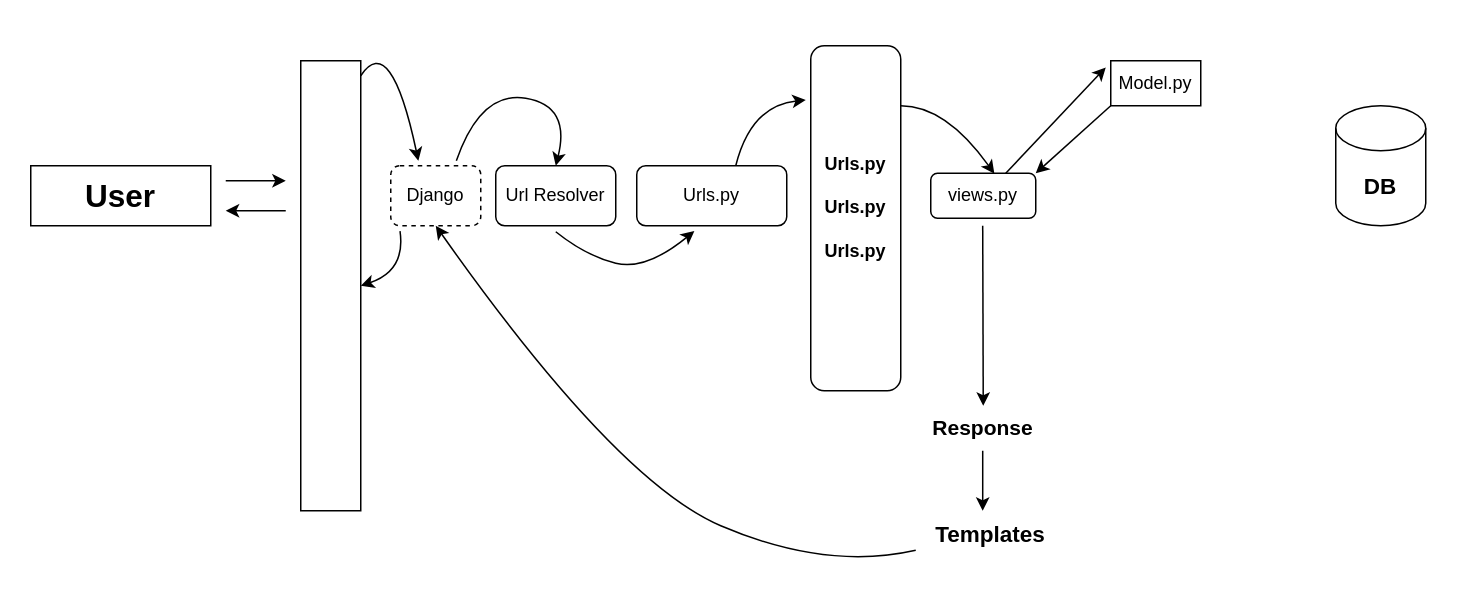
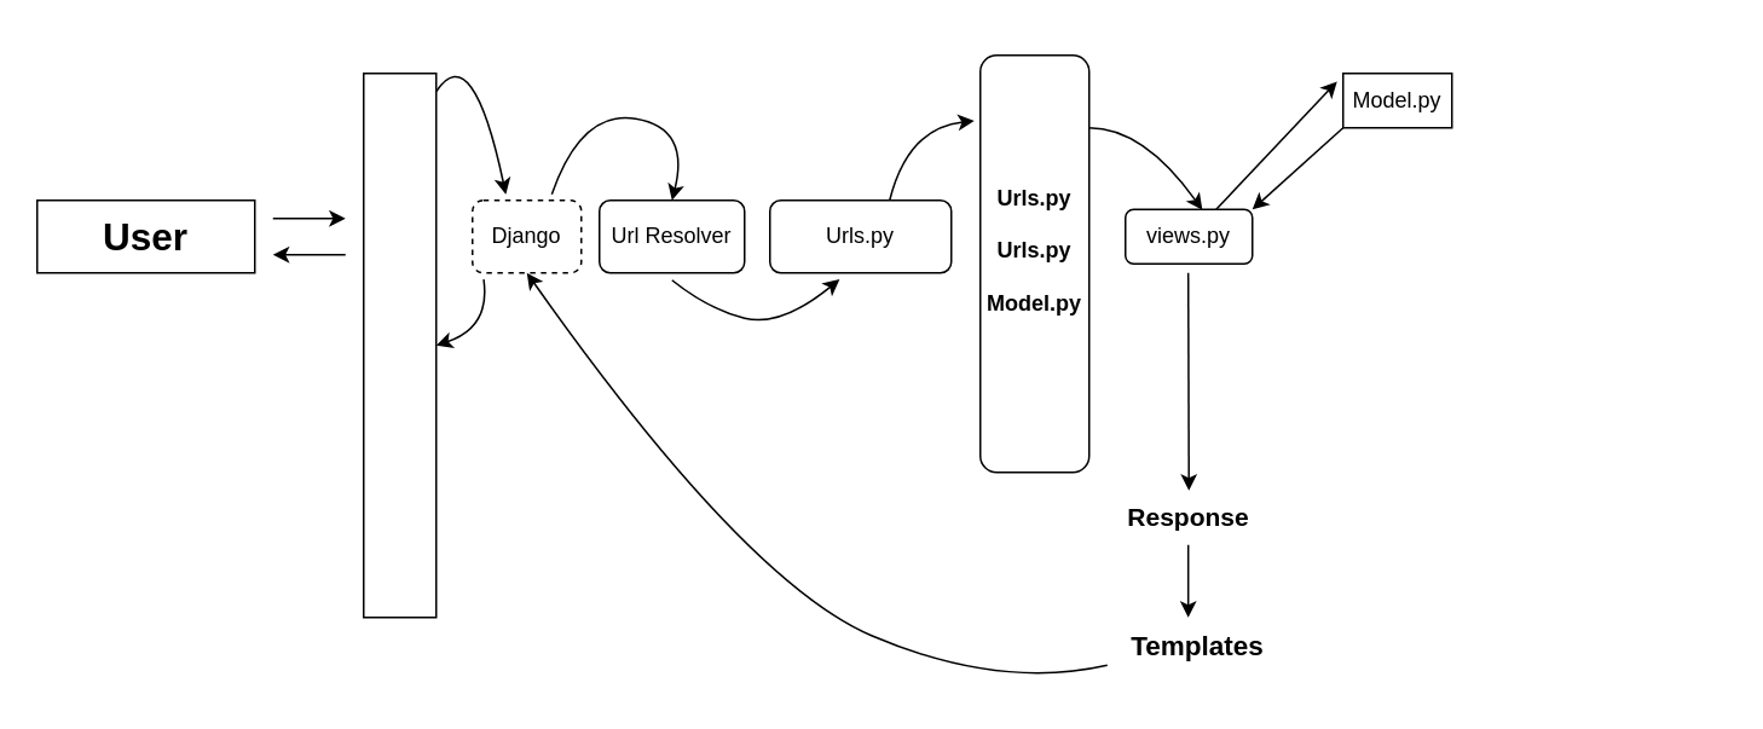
  <mxCell id="0" />
  <mxCell id="1" parent="0" />
  <mxCell id="2" value="&lt;b&gt;&lt;font style=&quot;font-size: 21px;&quot;&gt;User&lt;/font&gt;&lt;/b&gt;" style="rounded=0;whiteSpace=wrap;html=1;" vertex="1" parent="1"><mxGeometry x="20" y="110" width="120" height="40" as="geometry" /></mxCell>
  <mxCell id="3" value="" style="rounded=0;whiteSpace=wrap;html=1;" vertex="1" parent="1"><mxGeometry x="200" y="40" width="40" height="300" as="geometry" /></mxCell>
  <mxCell id="4" value="" style="endArrow=classic;html=1;rounded=0;" edge="1" parent="1"><mxGeometry width="50" height="50" relative="1" as="geometry"><mxPoint x="150" y="120" as="sourcePoint" /><mxPoint x="190" y="120" as="targetPoint" /></mxGeometry></mxCell>
  <mxCell id="5" value="" style="endArrow=classic;html=1;rounded=0;" edge="1" parent="1"><mxGeometry width="50" height="50" relative="1" as="geometry"><mxPoint x="190" y="140" as="sourcePoint" /><mxPoint x="150" y="140" as="targetPoint" /></mxGeometry></mxCell>
  <mxCell id="6" value="Django" style="rounded=1;whiteSpace=wrap;html=1;dashed=1;" vertex="1" parent="1"><mxGeometry x="260" y="110" width="60" height="40" as="geometry" /></mxCell>
  <mxCell id="7" value="" style="curved=1;endArrow=classic;html=1;rounded=0;exitX=0.729;exitY=-0.082;exitDx=0;exitDy=0;exitPerimeter=0;entryX=0.5;entryY=0;entryDx=0;entryDy=0;" edge="1" parent="1" source="6" target="8"><mxGeometry width="50" height="50" relative="1" as="geometry"><mxPoint x="390" y="110" as="sourcePoint" /><mxPoint x="440" y="107" as="targetPoint" /><Array as="points"><mxPoint x="320" y="60" /><mxPoint x="380" y="70" /></Array></mxGeometry></mxCell>
  <mxCell id="8" value="Url Resolver" style="rounded=1;whiteSpace=wrap;html=1;" vertex="1" parent="1"><mxGeometry x="330" y="110" width="80" height="40" as="geometry" /></mxCell>
  <mxCell id="9" value="" style="curved=1;endArrow=classic;html=1;rounded=0;exitX=0.103;exitY=1.089;exitDx=0;exitDy=0;exitPerimeter=0;entryX=1;entryY=0.5;entryDx=0;entryDy=0;" edge="1" parent="1" source="6" target="3"><mxGeometry width="50" height="50" relative="1" as="geometry"><mxPoint x="360" y="230" as="sourcePoint" /><mxPoint x="260" y="190" as="targetPoint" /><Array as="points"><mxPoint x="270" y="180" /></Array></mxGeometry></mxCell>
  <mxCell id="10" value="Urls.py" style="rounded=1;whiteSpace=wrap;html=1;" vertex="1" parent="1"><mxGeometry x="424" y="110" width="100" height="40" as="geometry" /></mxCell>
  <mxCell id="11" value="" style="curved=1;endArrow=classic;html=1;rounded=0;entryX=0.307;entryY=-0.082;entryDx=0;entryDy=0;entryPerimeter=0;" edge="1" parent="1" target="6"><mxGeometry width="50" height="50" relative="1" as="geometry"><mxPoint x="240" y="50" as="sourcePoint" /><mxPoint x="320.05" y="110" as="targetPoint" /><Array as="points"><mxPoint x="260" y="20" /></Array></mxGeometry></mxCell>
- <mxCell id="12" value="&lt;b&gt;Urls.py&lt;/b&gt;&lt;div&gt;&lt;b&gt;&lt;br&gt;&lt;/b&gt;&lt;/div&gt;&lt;div&gt;&lt;div&gt;&lt;b&gt;Urls.py&lt;/b&gt;&lt;/div&gt;&lt;div&gt;&lt;b&gt;&lt;br&gt;&lt;/b&gt;&lt;div&gt;&lt;b&gt;Urls.py&lt;/b&gt;&lt;div&gt;&lt;br&gt;&lt;/div&gt;&lt;/div&gt;&lt;/div&gt;&lt;/div&gt;" style="rounded=1;whiteSpace=wrap;html=1;" vertex="1" parent="1"><mxGeometry x="540" y="30" width="60" height="230" as="geometry" /></mxCell>
+ <mxCell id="12" value="&lt;b&gt;Urls.py&lt;/b&gt;&lt;div&gt;&lt;b&gt;&lt;br&gt;&lt;/b&gt;&lt;/div&gt;&lt;div&gt;&lt;div&gt;&lt;b&gt;Urls.py&lt;/b&gt;&lt;/div&gt;&lt;div&gt;&lt;b&gt;&lt;br&gt;&lt;/b&gt;&lt;div&gt;&lt;b&gt;Model.py&lt;/b&gt;&lt;div&gt;&lt;br&gt;&lt;/div&gt;&lt;/div&gt;&lt;/div&gt;&lt;/div&gt;" style="rounded=1;whiteSpace=wrap;html=1;" vertex="1" parent="1"><mxGeometry x="540" y="30" width="60" height="230" as="geometry" /></mxCell>
  <mxCell id="13" value="" style="curved=1;endArrow=classic;html=1;rounded=0;entryX=0.384;entryY=1.089;entryDx=0;entryDy=0;entryPerimeter=0;" edge="1" parent="1" target="10"><mxGeometry width="50" height="50" relative="1" as="geometry"><mxPoint x="370" y="154" as="sourcePoint" /><mxPoint x="460" y="160" as="targetPoint" /><Array as="points"><mxPoint x="390" y="170" /><mxPoint x="430" y="180" /></Array></mxGeometry></mxCell>
  <mxCell id="14" value="" style="curved=1;endArrow=classic;html=1;rounded=0;entryX=-0.055;entryY=0.157;entryDx=0;entryDy=0;entryPerimeter=0;" edge="1" parent="1" target="12"><mxGeometry width="50" height="50" relative="1" as="geometry"><mxPoint x="490" y="110" as="sourcePoint" /><mxPoint x="524" y="50" as="targetPoint" /><Array as="points"><mxPoint x="490" y="110" /><mxPoint x="500" y="70" /></Array></mxGeometry></mxCell>
  <mxCell id="15" value="views.py" style="rounded=1;whiteSpace=wrap;html=1;" vertex="1" parent="1"><mxGeometry x="620" y="115" width="70" height="30" as="geometry" /></mxCell>
  <mxCell id="16" value="" style="curved=1;endArrow=classic;html=1;rounded=0;entryX=0.606;entryY=0.01;entryDx=0;entryDy=0;entryPerimeter=0;" edge="1" parent="1" target="15"><mxGeometry width="50" height="50" relative="1" as="geometry"><mxPoint x="600" y="70" as="sourcePoint" /><mxPoint x="660" y="100" as="targetPoint" /><Array as="points"><mxPoint x="630" y="70" /></Array></mxGeometry></mxCell>
  <mxCell id="17" value="" style="endArrow=classic;html=1;rounded=0;entryX=0.5;entryY=0;entryDx=0;entryDy=0;" edge="1" parent="1" target="21"><mxGeometry width="50" height="50" relative="1" as="geometry"><mxPoint x="654.64" y="150" as="sourcePoint" /><mxPoint x="654.64" y="200" as="targetPoint" /></mxGeometry></mxCell>
  <mxCell id="18" value="Model.py" style="whiteSpace=wrap;html=1;rounded=0;" vertex="1" parent="1"><mxGeometry x="740" y="40" width="60" height="30" as="geometry" /></mxCell>
  <mxCell id="19" value="" style="endArrow=classic;html=1;rounded=0;exitX=0;exitY=1;exitDx=0;exitDy=0;exitPerimeter=0;" edge="1" parent="1" source="18"><mxGeometry width="50" height="50" relative="1" as="geometry"><mxPoint x="720" y="85" as="sourcePoint" /><mxPoint x="690" y="115" as="targetPoint" /></mxGeometry></mxCell>
  <mxCell id="20" value="" style="endArrow=classic;html=1;rounded=0;entryX=-0.055;entryY=0.148;entryDx=0;entryDy=0;entryPerimeter=0;" edge="1" parent="1" target="18"><mxGeometry width="50" height="50" relative="1" as="geometry"><mxPoint x="670" y="115" as="sourcePoint" /><mxPoint x="720" y="65" as="targetPoint" /></mxGeometry></mxCell>
  <mxCell id="21" value="&lt;b&gt;&lt;font style=&quot;font-size: 14px;&quot;&gt;Response&lt;/font&gt;&lt;/b&gt;" style="text;html=1;align=center;verticalAlign=middle;whiteSpace=wrap;rounded=0;" vertex="1" parent="1"><mxGeometry x="605" y="270" width="100" height="30" as="geometry" /></mxCell>
  <mxCell id="22" value="" style="endArrow=classic;html=1;rounded=0;" edge="1" parent="1"><mxGeometry width="50" height="50" relative="1" as="geometry"><mxPoint x="654.64" y="300" as="sourcePoint" /><mxPoint x="654.64" y="340" as="targetPoint" /></mxGeometry></mxCell>
  <mxCell id="23" value="&lt;b style=&quot;font-size: 15px;&quot;&gt;Templates&lt;/b&gt;" style="text;html=1;align=center;verticalAlign=middle;whiteSpace=wrap;rounded=0;fontSize=15;" vertex="1" parent="1"><mxGeometry x="610" y="340" width="100" height="30" as="geometry" /></mxCell>
  <mxCell id="24" value="" style="curved=1;endArrow=classic;html=1;rounded=0;entryX=0.5;entryY=1;entryDx=0;entryDy=0;" edge="1" parent="1" source="23" target="6"><mxGeometry width="50" height="50" relative="1" as="geometry"><mxPoint x="449" y="350" as="sourcePoint" /><mxPoint x="499" y="300" as="targetPoint" /><Array as="points"><mxPoint x="550" y="380" /><mxPoint x="410" y="320" /></Array></mxGeometry></mxCell>
- <mxCell id="25" value="&lt;b&gt;&lt;font style=&quot;font-size: 15px;&quot;&gt;DB&lt;/font&gt;&lt;/b&gt;" style="shape=cylinder3;whiteSpace=wrap;html=1;boundedLbl=1;backgroundOutline=1;size=15;" vertex="1" parent="1"><mxGeometry x="890" y="70" width="60" height="80" as="geometry" /></mxCell>
